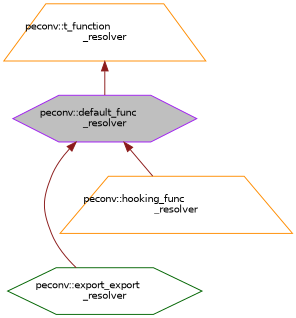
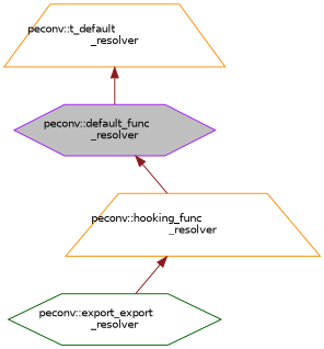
  digraph {
    node [color=darkorange fillcolor=white fontname=Helvetica fontsize=10 shape=hexagon style=filled]
    edge [color=firebrick4 dir=back fontname=Helvetica fontsize=10 labelfontname=Helvetica labelfontsize=10 style=solid]
    n1 [color=purple fillcolor=grey75 fontcolor=black height=0.2 label="peconv::default_func\l_resolver" width=0.4]
    n2 [color=darkgreen height=0.2 label="peconv::export_export\l_resolver" width=0.4]
    n3 [height=0.2 label="peconv::hooking_func\l_resolver" shape=trapezium width=0.4]
-   n4 [height=0.2 label="peconv::t_function\l_resolver" shape=trapezium width=0.4]
-   n1 -> n2
+   n4 [height=0.2 label="peconv::t_default\l_resolver" shape=trapezium width=0.4]
+   n3 -> n2
    n1 -> n3
    n4 -> n1
  }
